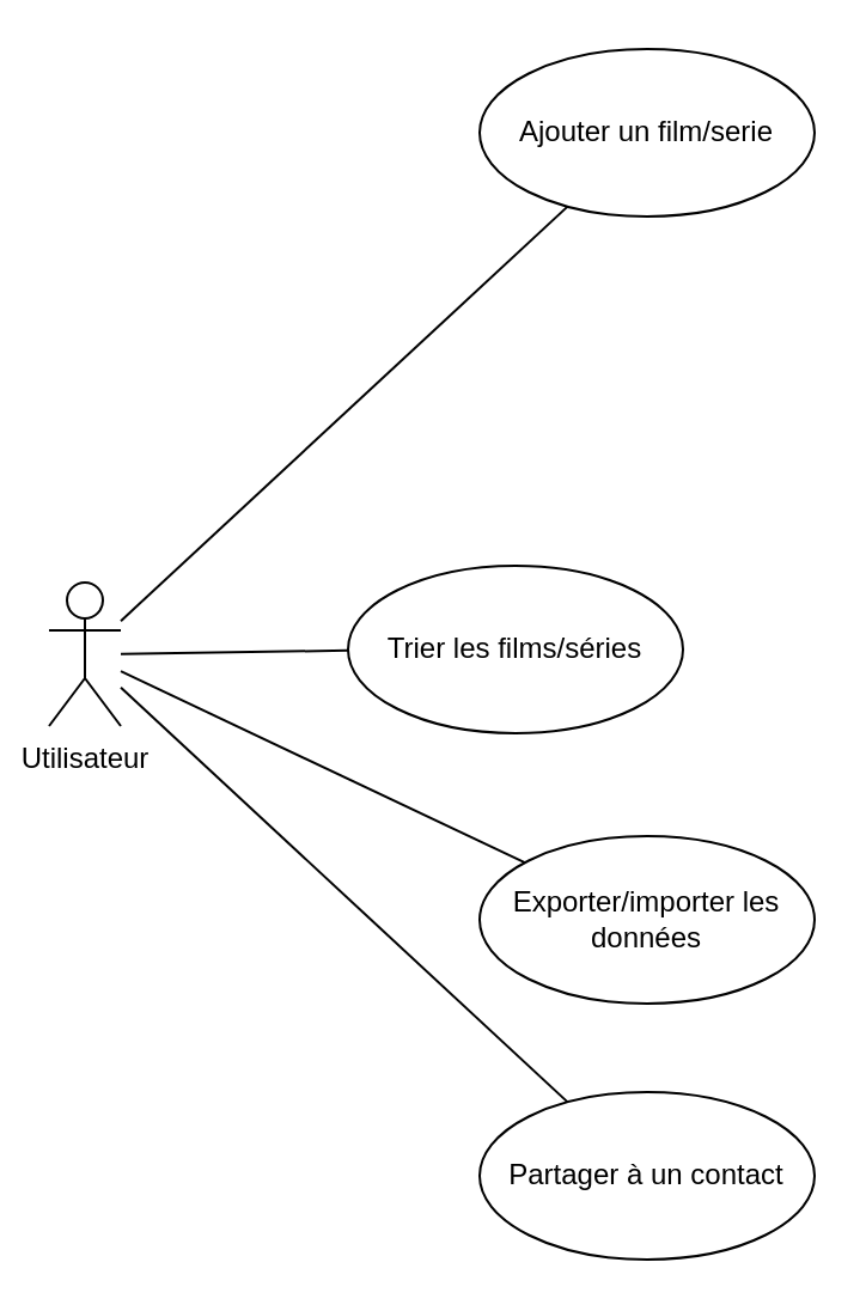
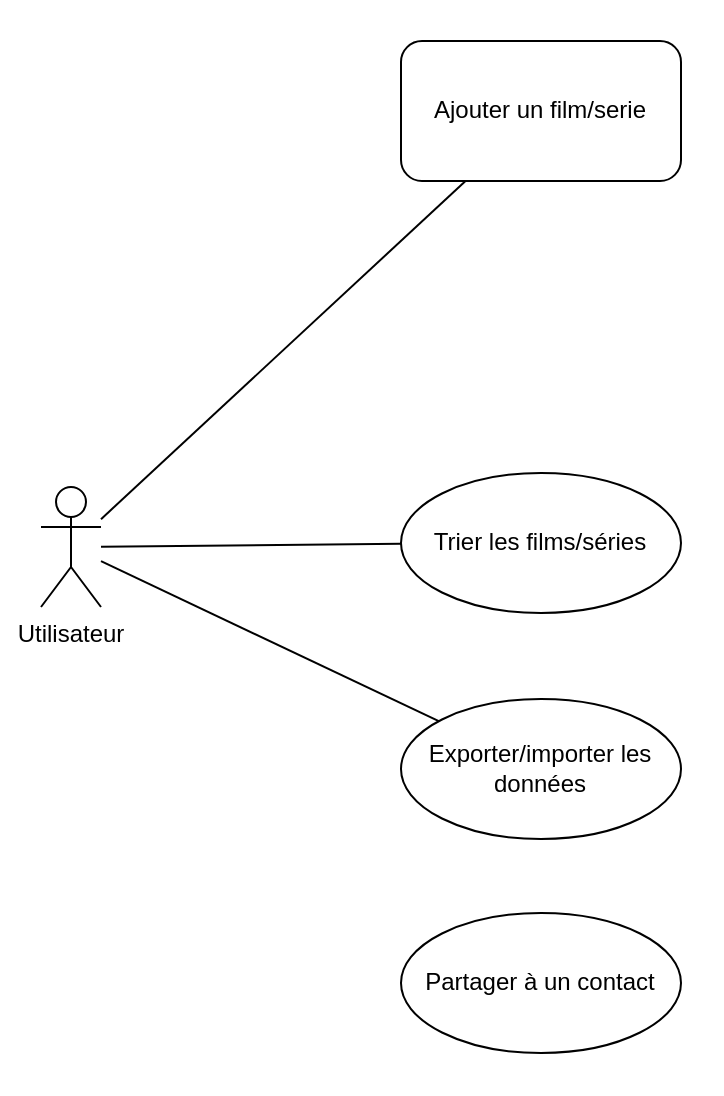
  <mxCell id="0" />
  <mxCell id="1" parent="0" />
  <mxCell id="2" value="Utilisateur" style="shape=umlActor;verticalLabelPosition=bottom;verticalAlign=top;html=1;" vertex="1" parent="1"><mxGeometry x="20" y="243" width="30" height="60" as="geometry" /></mxCell>
- <mxCell id="3" value="Ajouter un film/serie" style="ellipse;whiteSpace=wrap;html=1;" vertex="1" parent="1"><mxGeometry x="200" y="20" width="140" height="70" as="geometry" /></mxCell>
- <mxCell id="4" value="Trier les films/séries" style="ellipse;whiteSpace=wrap;html=1;" vertex="1" parent="1"><mxGeometry x="145" y="236" width="140" height="70" as="geometry" /></mxCell>
+ <mxCell id="3" value="Ajouter un film/serie" style="whiteSpace=wrap;html=1;rounded=1;" vertex="1" parent="1"><mxGeometry x="200" y="20" width="140" height="70" as="geometry" /></mxCell>
+ <mxCell id="4" value="Trier les films/séries" style="ellipse;whiteSpace=wrap;html=1;" vertex="1" parent="1"><mxGeometry x="200" y="236" width="140" height="70" as="geometry" /></mxCell>
  <mxCell id="5" value="" style="endArrow=none;html=1;rounded=0;" edge="1" parent="1" source="4" target="2"><mxGeometry width="50" height="50" relative="1" as="geometry"><mxPoint x="210" y="279" as="sourcePoint" /><mxPoint x="260" y="229" as="targetPoint" /></mxGeometry></mxCell>
  <mxCell id="6" value="" style="endArrow=none;html=1;rounded=0;" edge="1" parent="1" source="3" target="2"><mxGeometry width="50" height="50" relative="1" as="geometry"><mxPoint x="210" y="279" as="sourcePoint" /><mxPoint x="260" y="229" as="targetPoint" /></mxGeometry></mxCell>
  <mxCell id="7" value="Exporter/importer les données" style="ellipse;whiteSpace=wrap;html=1;" vertex="1" parent="1"><mxGeometry x="200" y="349" width="140" height="70" as="geometry" /></mxCell>
  <mxCell id="8" value="" style="endArrow=none;html=1;rounded=0;" edge="1" parent="1" source="7" target="2"><mxGeometry width="50" height="50" relative="1" as="geometry"><mxPoint x="228" y="367" as="sourcePoint" /><mxPoint x="56" y="249" as="targetPoint" /></mxGeometry></mxCell>
  <mxCell id="9" value="Partager à un contact" style="ellipse;whiteSpace=wrap;html=1;" vertex="1" parent="1"><mxGeometry x="200" y="456" width="140" height="70" as="geometry" /></mxCell>
- <mxCell id="10" value="" style="endArrow=none;html=1;rounded=0;" edge="1" parent="1" source="2" target="9"><mxGeometry width="50" height="50" relative="1" as="geometry"><mxPoint x="46" y="389" as="sourcePoint" /><mxPoint x="376" y="189" as="targetPoint" /></mxGeometry></mxCell>
